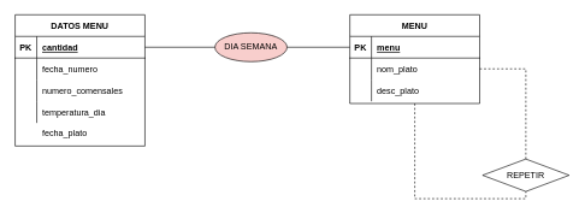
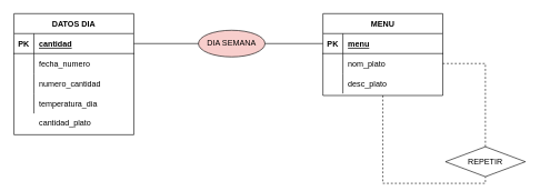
  <mxCell id="0" />
  <mxCell id="1" parent="0" />
- <mxCell id="2" value="DATOS MENU" style="shape=table;startSize=30;container=1;collapsible=1;childLayout=tableLayout;fixedRows=1;rowLines=0;fontStyle=1;align=center;resizeLast=1;" vertex="1" parent="1"><mxGeometry x="20" y="20" width="180" height="182" as="geometry" /></mxCell>
+ <mxCell id="2" value="DATOS DIA" style="shape=table;startSize=30;container=1;collapsible=1;childLayout=tableLayout;fixedRows=1;rowLines=0;fontStyle=1;align=center;resizeLast=1;" vertex="1" parent="1"><mxGeometry x="20" y="20" width="180" height="182" as="geometry" /></mxCell>
  <mxCell id="3" value="" style="shape=tableRow;horizontal=0;startSize=0;swimlaneHead=0;swimlaneBody=0;fillColor=none;collapsible=0;dropTarget=0;points=[[0,0.5],[1,0.5]];portConstraint=eastwest;top=0;left=0;right=0;bottom=1;" vertex="1" parent="2"><mxGeometry y="30" width="180" height="30" as="geometry" /></mxCell>
  <mxCell id="4" value="PK" style="shape=partialRectangle;connectable=0;fillColor=none;top=0;left=0;bottom=0;right=0;fontStyle=1;overflow=hidden;" vertex="1" parent="3"><mxGeometry width="30" height="30" as="geometry"><mxRectangle width="30" height="30" as="alternateBounds" /></mxGeometry></mxCell>
  <mxCell id="5" value="cantidad" style="shape=partialRectangle;connectable=0;fillColor=none;top=0;left=0;bottom=0;right=0;align=left;spacingLeft=6;fontStyle=5;overflow=hidden;" vertex="1" parent="3"><mxGeometry x="30" width="150" height="30" as="geometry"><mxRectangle width="150" height="30" as="alternateBounds" /></mxGeometry></mxCell>
  <mxCell id="6" value="" style="shape=tableRow;horizontal=0;startSize=0;swimlaneHead=0;swimlaneBody=0;fillColor=none;collapsible=0;dropTarget=0;points=[[0,0.5],[1,0.5]];portConstraint=eastwest;top=0;left=0;right=0;bottom=0;" vertex="1" parent="2"><mxGeometry y="60" width="180" height="30" as="geometry" /></mxCell>
  <mxCell id="7" value="" style="shape=partialRectangle;connectable=0;fillColor=none;top=0;left=0;bottom=0;right=0;editable=1;overflow=hidden;" vertex="1" parent="6"><mxGeometry width="30" height="30" as="geometry"><mxRectangle width="30" height="30" as="alternateBounds" /></mxGeometry></mxCell>
  <mxCell id="8" value="fecha_numero" style="shape=partialRectangle;connectable=0;fillColor=none;top=0;left=0;bottom=0;right=0;align=left;spacingLeft=6;overflow=hidden;" vertex="1" parent="6"><mxGeometry x="30" width="150" height="30" as="geometry"><mxRectangle width="150" height="30" as="alternateBounds" /></mxGeometry></mxCell>
  <mxCell id="9" value="" style="shape=tableRow;horizontal=0;startSize=0;swimlaneHead=0;swimlaneBody=0;fillColor=none;collapsible=0;dropTarget=0;points=[[0,0.5],[1,0.5]];portConstraint=eastwest;top=0;left=0;right=0;bottom=0;" vertex="1" parent="2"><mxGeometry y="90" width="180" height="30" as="geometry" /></mxCell>
  <mxCell id="10" value="" style="shape=partialRectangle;connectable=0;fillColor=none;top=0;left=0;bottom=0;right=0;editable=1;overflow=hidden;" vertex="1" parent="9"><mxGeometry width="30" height="30" as="geometry"><mxRectangle width="30" height="30" as="alternateBounds" /></mxGeometry></mxCell>
- <mxCell id="11" value="numero_comensales" style="shape=partialRectangle;connectable=0;fillColor=none;top=0;left=0;bottom=0;right=0;align=left;spacingLeft=6;overflow=hidden;" vertex="1" parent="9"><mxGeometry x="30" width="150" height="30" as="geometry"><mxRectangle width="150" height="30" as="alternateBounds" /></mxGeometry></mxCell>
+ <mxCell id="11" value="numero_cantidad" style="shape=partialRectangle;connectable=0;fillColor=none;top=0;left=0;bottom=0;right=0;align=left;spacingLeft=6;overflow=hidden;" vertex="1" parent="9"><mxGeometry x="30" width="150" height="30" as="geometry"><mxRectangle width="150" height="30" as="alternateBounds" /></mxGeometry></mxCell>
  <mxCell id="12" value="" style="shape=tableRow;horizontal=0;startSize=0;swimlaneHead=0;swimlaneBody=0;fillColor=none;collapsible=0;dropTarget=0;points=[[0,0.5],[1,0.5]];portConstraint=eastwest;top=0;left=0;right=0;bottom=0;" vertex="1" parent="2"><mxGeometry y="120" width="180" height="30" as="geometry" /></mxCell>
  <mxCell id="13" value="" style="shape=partialRectangle;connectable=0;fillColor=none;top=0;left=0;bottom=0;right=0;editable=1;overflow=hidden;" vertex="1" parent="12"><mxGeometry width="30" height="30" as="geometry"><mxRectangle width="30" height="30" as="alternateBounds" /></mxGeometry></mxCell>
  <mxCell id="14" value="temperatura_dia" style="shape=partialRectangle;connectable=0;fillColor=none;top=0;left=0;bottom=0;right=0;align=left;spacingLeft=6;overflow=hidden;" vertex="1" parent="12"><mxGeometry x="30" width="150" height="30" as="geometry"><mxRectangle width="150" height="30" as="alternateBounds" /></mxGeometry></mxCell>
  <mxCell id="15" value="MENU" style="shape=table;startSize=30;container=1;collapsible=1;childLayout=tableLayout;fixedRows=1;rowLines=0;fontStyle=1;align=center;resizeLast=1;" vertex="1" parent="1"><mxGeometry x="484" y="20" width="180" height="123" as="geometry" /></mxCell>
  <mxCell id="16" value="" style="shape=tableRow;horizontal=0;startSize=0;swimlaneHead=0;swimlaneBody=0;fillColor=none;collapsible=0;dropTarget=0;points=[[0,0.5],[1,0.5]];portConstraint=eastwest;top=0;left=0;right=0;bottom=1;" vertex="1" parent="15"><mxGeometry y="30" width="180" height="30" as="geometry" /></mxCell>
  <mxCell id="17" value="PK" style="shape=partialRectangle;connectable=0;fillColor=none;top=0;left=0;bottom=0;right=0;fontStyle=1;overflow=hidden;" vertex="1" parent="16"><mxGeometry width="30" height="30" as="geometry"><mxRectangle width="30" height="30" as="alternateBounds" /></mxGeometry></mxCell>
  <mxCell id="18" value="menu" style="shape=partialRectangle;connectable=0;fillColor=none;top=0;left=0;bottom=0;right=0;align=left;spacingLeft=6;fontStyle=5;overflow=hidden;" vertex="1" parent="16"><mxGeometry x="30" width="150" height="30" as="geometry"><mxRectangle width="150" height="30" as="alternateBounds" /></mxGeometry></mxCell>
  <mxCell id="19" value="" style="shape=tableRow;horizontal=0;startSize=0;swimlaneHead=0;swimlaneBody=0;fillColor=none;collapsible=0;dropTarget=0;points=[[0,0.5],[1,0.5]];portConstraint=eastwest;top=0;left=0;right=0;bottom=0;" vertex="1" parent="15"><mxGeometry y="60" width="180" height="30" as="geometry" /></mxCell>
  <mxCell id="20" value="" style="shape=partialRectangle;connectable=0;fillColor=none;top=0;left=0;bottom=0;right=0;editable=1;overflow=hidden;" vertex="1" parent="19"><mxGeometry width="30" height="30" as="geometry"><mxRectangle width="30" height="30" as="alternateBounds" /></mxGeometry></mxCell>
  <mxCell id="21" value="nom_plato" style="shape=partialRectangle;connectable=0;fillColor=none;top=0;left=0;bottom=0;right=0;align=left;spacingLeft=6;overflow=hidden;" vertex="1" parent="19"><mxGeometry x="30" width="150" height="30" as="geometry"><mxRectangle width="150" height="30" as="alternateBounds" /></mxGeometry></mxCell>
  <mxCell id="22" value="" style="shape=tableRow;horizontal=0;startSize=0;swimlaneHead=0;swimlaneBody=0;fillColor=none;collapsible=0;dropTarget=0;points=[[0,0.5],[1,0.5]];portConstraint=eastwest;top=0;left=0;right=0;bottom=0;" vertex="1" parent="15"><mxGeometry y="90" width="180" height="30" as="geometry" /></mxCell>
  <mxCell id="23" value="" style="shape=partialRectangle;connectable=0;fillColor=none;top=0;left=0;bottom=0;right=0;editable=1;overflow=hidden;" vertex="1" parent="22"><mxGeometry width="30" height="30" as="geometry"><mxRectangle width="30" height="30" as="alternateBounds" /></mxGeometry></mxCell>
  <mxCell id="24" value="desc_plato" style="shape=partialRectangle;connectable=0;fillColor=none;top=0;left=0;bottom=0;right=0;align=left;spacingLeft=6;overflow=hidden;" vertex="1" parent="22"><mxGeometry x="30" width="150" height="30" as="geometry"><mxRectangle width="150" height="30" as="alternateBounds" /></mxGeometry></mxCell>
  <mxCell id="25" value="REPETIR" style="shape=rhombus;perimeter=rhombusPerimeter;whiteSpace=wrap;html=1;align=center;" vertex="1" parent="1"><mxGeometry x="668" y="220" width="120" height="45" as="geometry" /></mxCell>
  <mxCell id="26" value="DIA SEMANA" style="ellipse;whiteSpace=wrap;html=1;align=center;fillColor=#f8cecc;" vertex="1" parent="1"><mxGeometry x="297" y="45" width="100" height="40" as="geometry" /></mxCell>
  <mxCell id="27" value="" style="endArrow=none;html=1;rounded=0;exitX=0.5;exitY=1;exitDx=0;exitDy=0;entryX=0.5;entryY=1;entryDx=0;entryDy=0;edgeStyle=orthogonalEdgeStyle;dashed=1;" edge="1" parent="1" source="15" target="25"><mxGeometry relative="1" as="geometry"><mxPoint x="405" y="146" as="sourcePoint" /><mxPoint x="565" y="146" as="targetPoint" /></mxGeometry></mxCell>
  <mxCell id="28" value="" style="shape=tableRow;horizontal=0;startSize=0;swimlaneHead=0;swimlaneBody=0;fillColor=none;collapsible=0;dropTarget=0;points=[[0,0.5],[1,0.5]];portConstraint=eastwest;top=0;left=0;right=0;bottom=0;" vertex="1" parent="1"><mxGeometry x="20" y="168" width="180" height="30" as="geometry" /></mxCell>
  <mxCell id="29" value="" style="shape=partialRectangle;connectable=0;fillColor=none;top=0;left=0;bottom=0;right=0;editable=1;overflow=hidden;" vertex="1" parent="28"><mxGeometry width="30" height="30" as="geometry"><mxRectangle width="30" height="30" as="alternateBounds" /></mxGeometry></mxCell>
  <mxCell id="30" value="" style="shape=tableRow;horizontal=0;startSize=0;swimlaneHead=0;swimlaneBody=0;fillColor=none;collapsible=0;dropTarget=0;points=[[0,0.5],[1,0.5]];portConstraint=eastwest;top=0;left=0;right=0;bottom=0;" vertex="1" parent="1"><mxGeometry x="20" y="197" width="180" height="30" as="geometry" /></mxCell>
  <mxCell id="31" value="" style="shape=partialRectangle;connectable=0;fillColor=none;top=0;left=0;bottom=0;right=0;editable=1;overflow=hidden;" vertex="1" parent="30"><mxGeometry width="30" height="30" as="geometry"><mxRectangle width="30" height="30" as="alternateBounds" /></mxGeometry></mxCell>
  <mxCell id="32" value="" style="shape=tableRow;horizontal=0;startSize=0;swimlaneHead=0;swimlaneBody=0;fillColor=none;collapsible=0;dropTarget=0;points=[[0,0.5],[1,0.5]];portConstraint=eastwest;top=0;left=0;right=0;bottom=0;" vertex="1" parent="1"><mxGeometry x="20" y="228" width="180" height="30" as="geometry" /></mxCell>
  <mxCell id="33" value="" style="shape=partialRectangle;connectable=0;fillColor=none;top=0;left=0;bottom=0;right=0;editable=1;overflow=hidden;" vertex="1" parent="32"><mxGeometry width="30" height="30" as="geometry"><mxRectangle width="30" height="30" as="alternateBounds" /></mxGeometry></mxCell>
  <mxCell id="34" value="" style="endArrow=none;html=1;rounded=0;dashed=1;exitX=1;exitY=0.5;exitDx=0;exitDy=0;entryX=0.5;entryY=0;entryDx=0;entryDy=0;edgeStyle=orthogonalEdgeStyle;" edge="1" parent="1" source="19" target="25"><mxGeometry relative="1" as="geometry"><mxPoint x="219" y="247" as="sourcePoint" /><mxPoint x="379" y="247" as="targetPoint" /></mxGeometry></mxCell>
  <mxCell id="35" value="" style="endArrow=none;html=1;rounded=0;entryX=0;entryY=0.5;entryDx=0;entryDy=0;exitX=1;exitY=0.5;exitDx=0;exitDy=0;" edge="1" parent="1" source="26" target="16"><mxGeometry relative="1" as="geometry"><mxPoint x="219" y="247" as="sourcePoint" /><mxPoint x="446" y="57" as="targetPoint" /></mxGeometry></mxCell>
  <mxCell id="36" value="" style="endArrow=none;html=1;rounded=0;entryX=0;entryY=0.5;entryDx=0;entryDy=0;exitX=1;exitY=0.5;exitDx=0;exitDy=0;" edge="1" parent="1" source="3" target="26"><mxGeometry relative="1" as="geometry"><mxPoint x="222" y="81.67" as="sourcePoint" /><mxPoint x="310.08" y="47" as="targetPoint" /></mxGeometry></mxCell>
- <mxCell id="37" value="fecha_plato" style="shape=partialRectangle;connectable=0;fillColor=none;top=0;left=0;bottom=0;right=0;align=left;spacingLeft=6;overflow=hidden;" vertex="1" parent="1"><mxGeometry x="50" y="169" width="150" height="30" as="geometry"><mxRectangle width="150" height="30" as="alternateBounds" /></mxGeometry></mxCell>
+ <mxCell id="37" value="cantidad_plato" style="shape=partialRectangle;connectable=0;fillColor=none;top=0;left=0;bottom=0;right=0;align=left;spacingLeft=6;overflow=hidden;" vertex="1" parent="1"><mxGeometry x="50" y="169" width="150" height="30" as="geometry"><mxRectangle width="150" height="30" as="alternateBounds" /></mxGeometry></mxCell>
